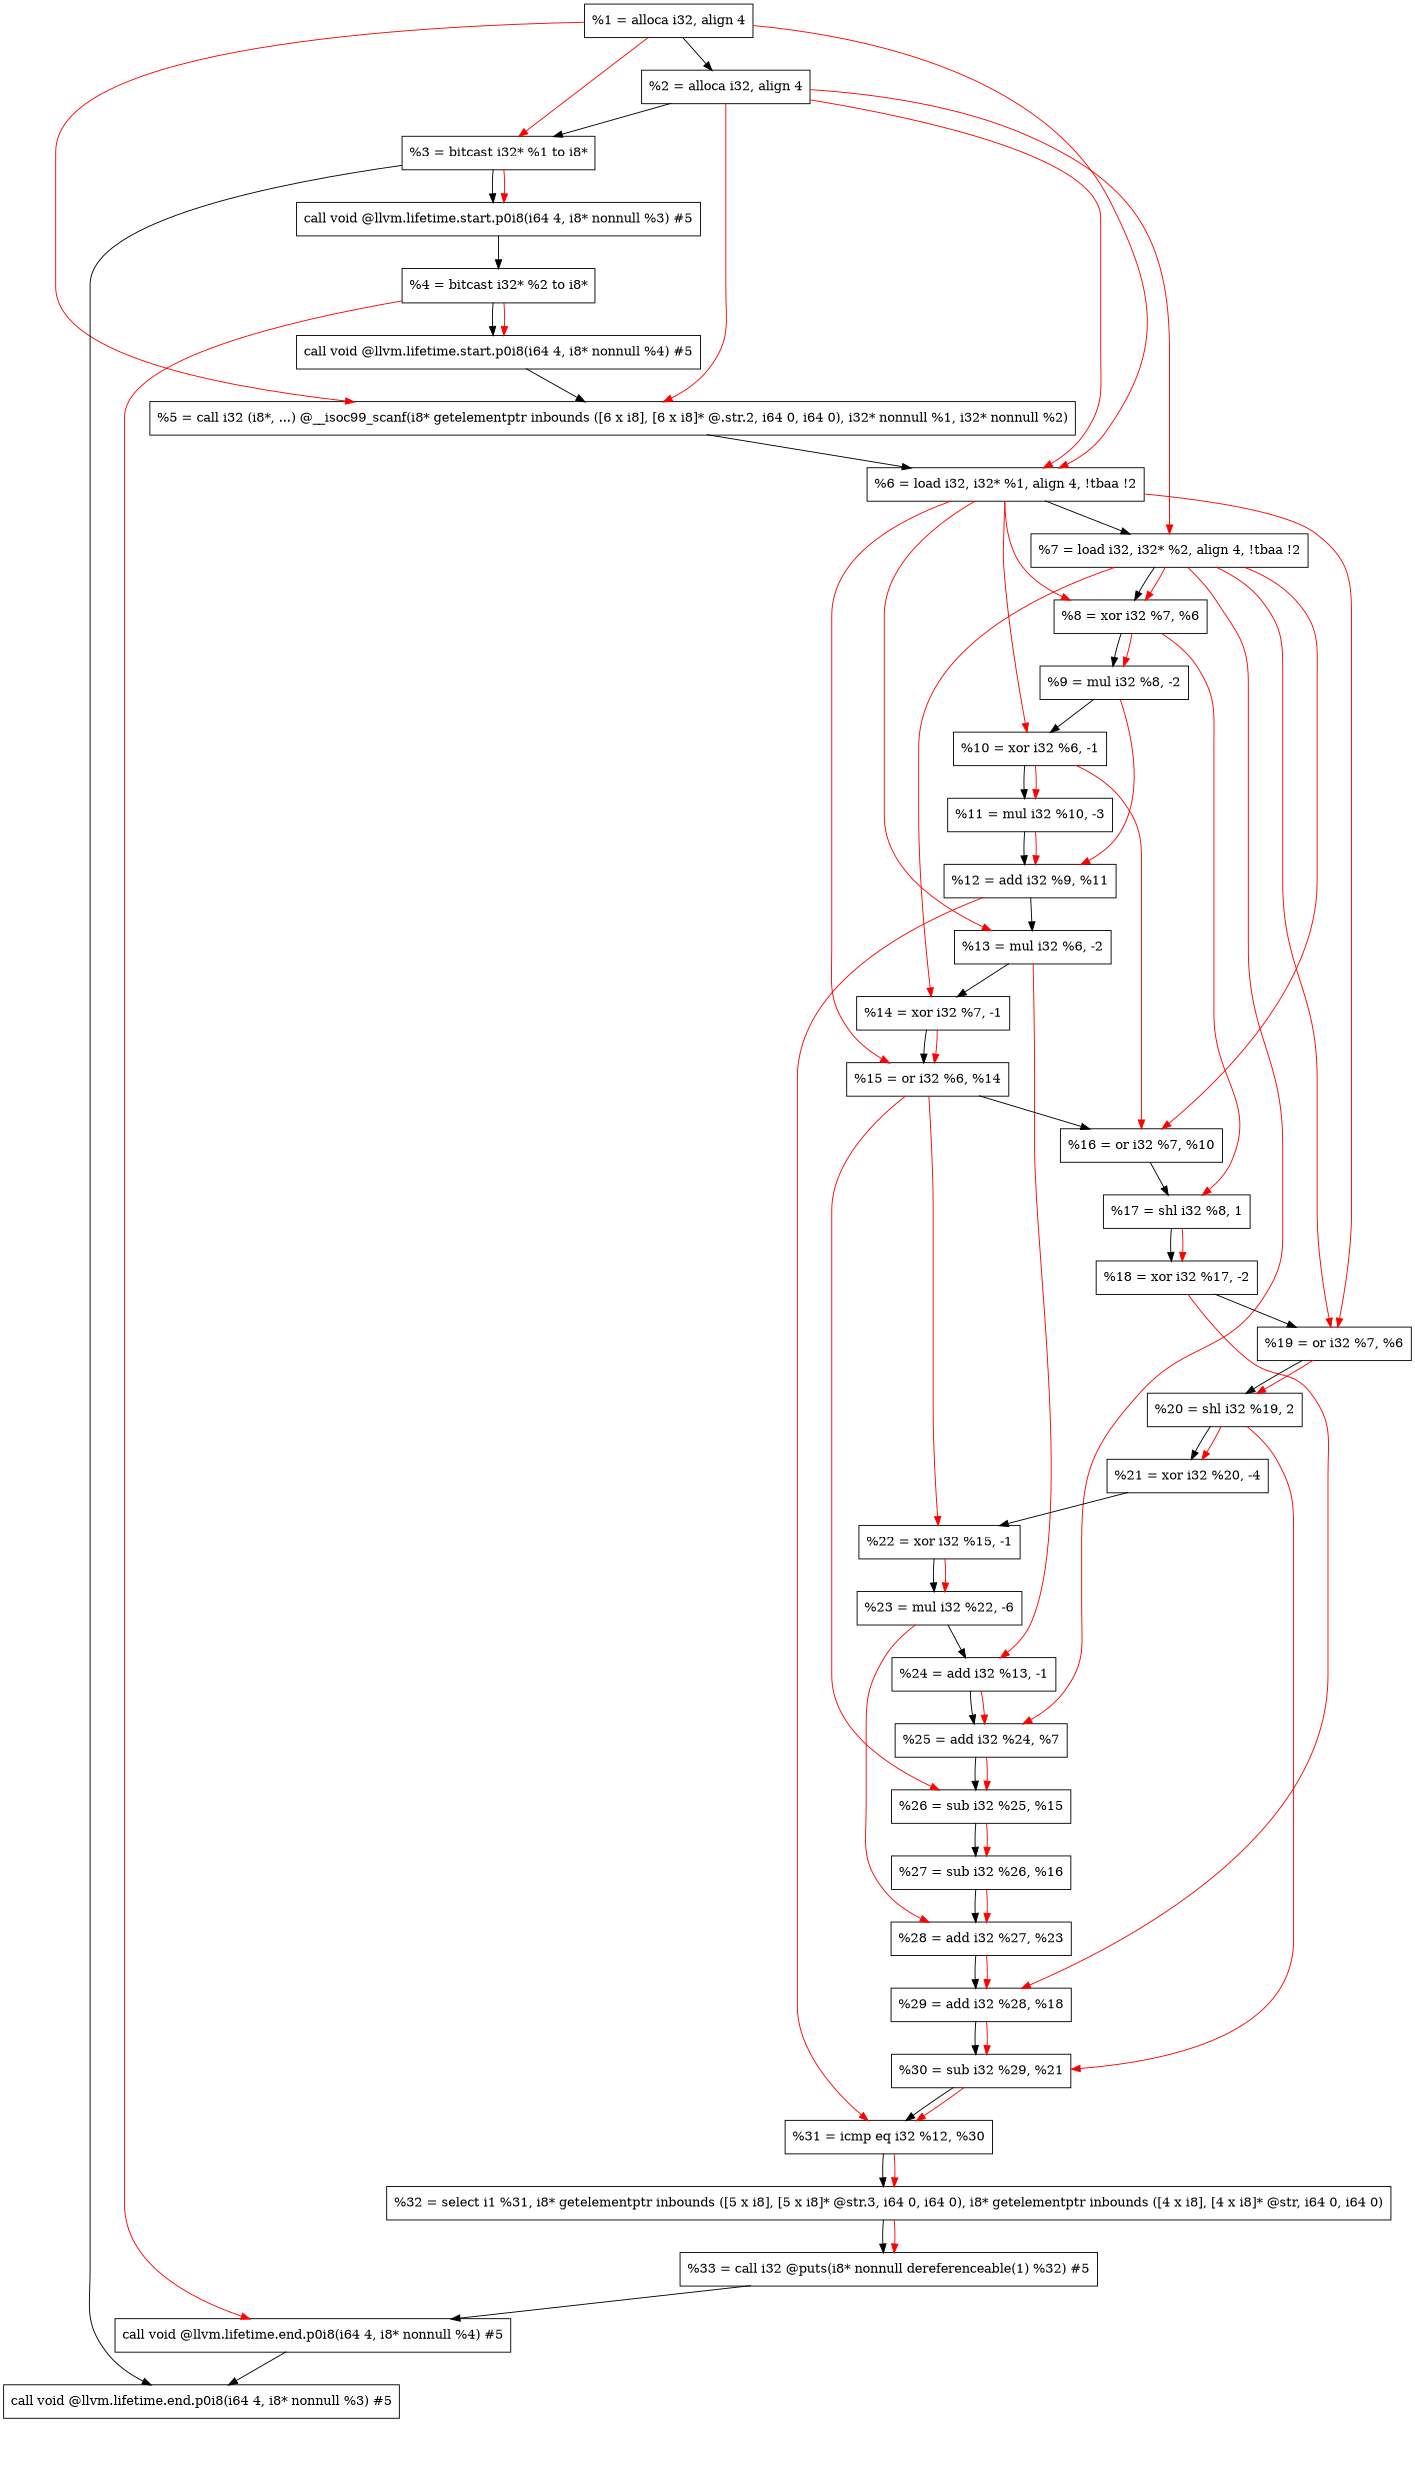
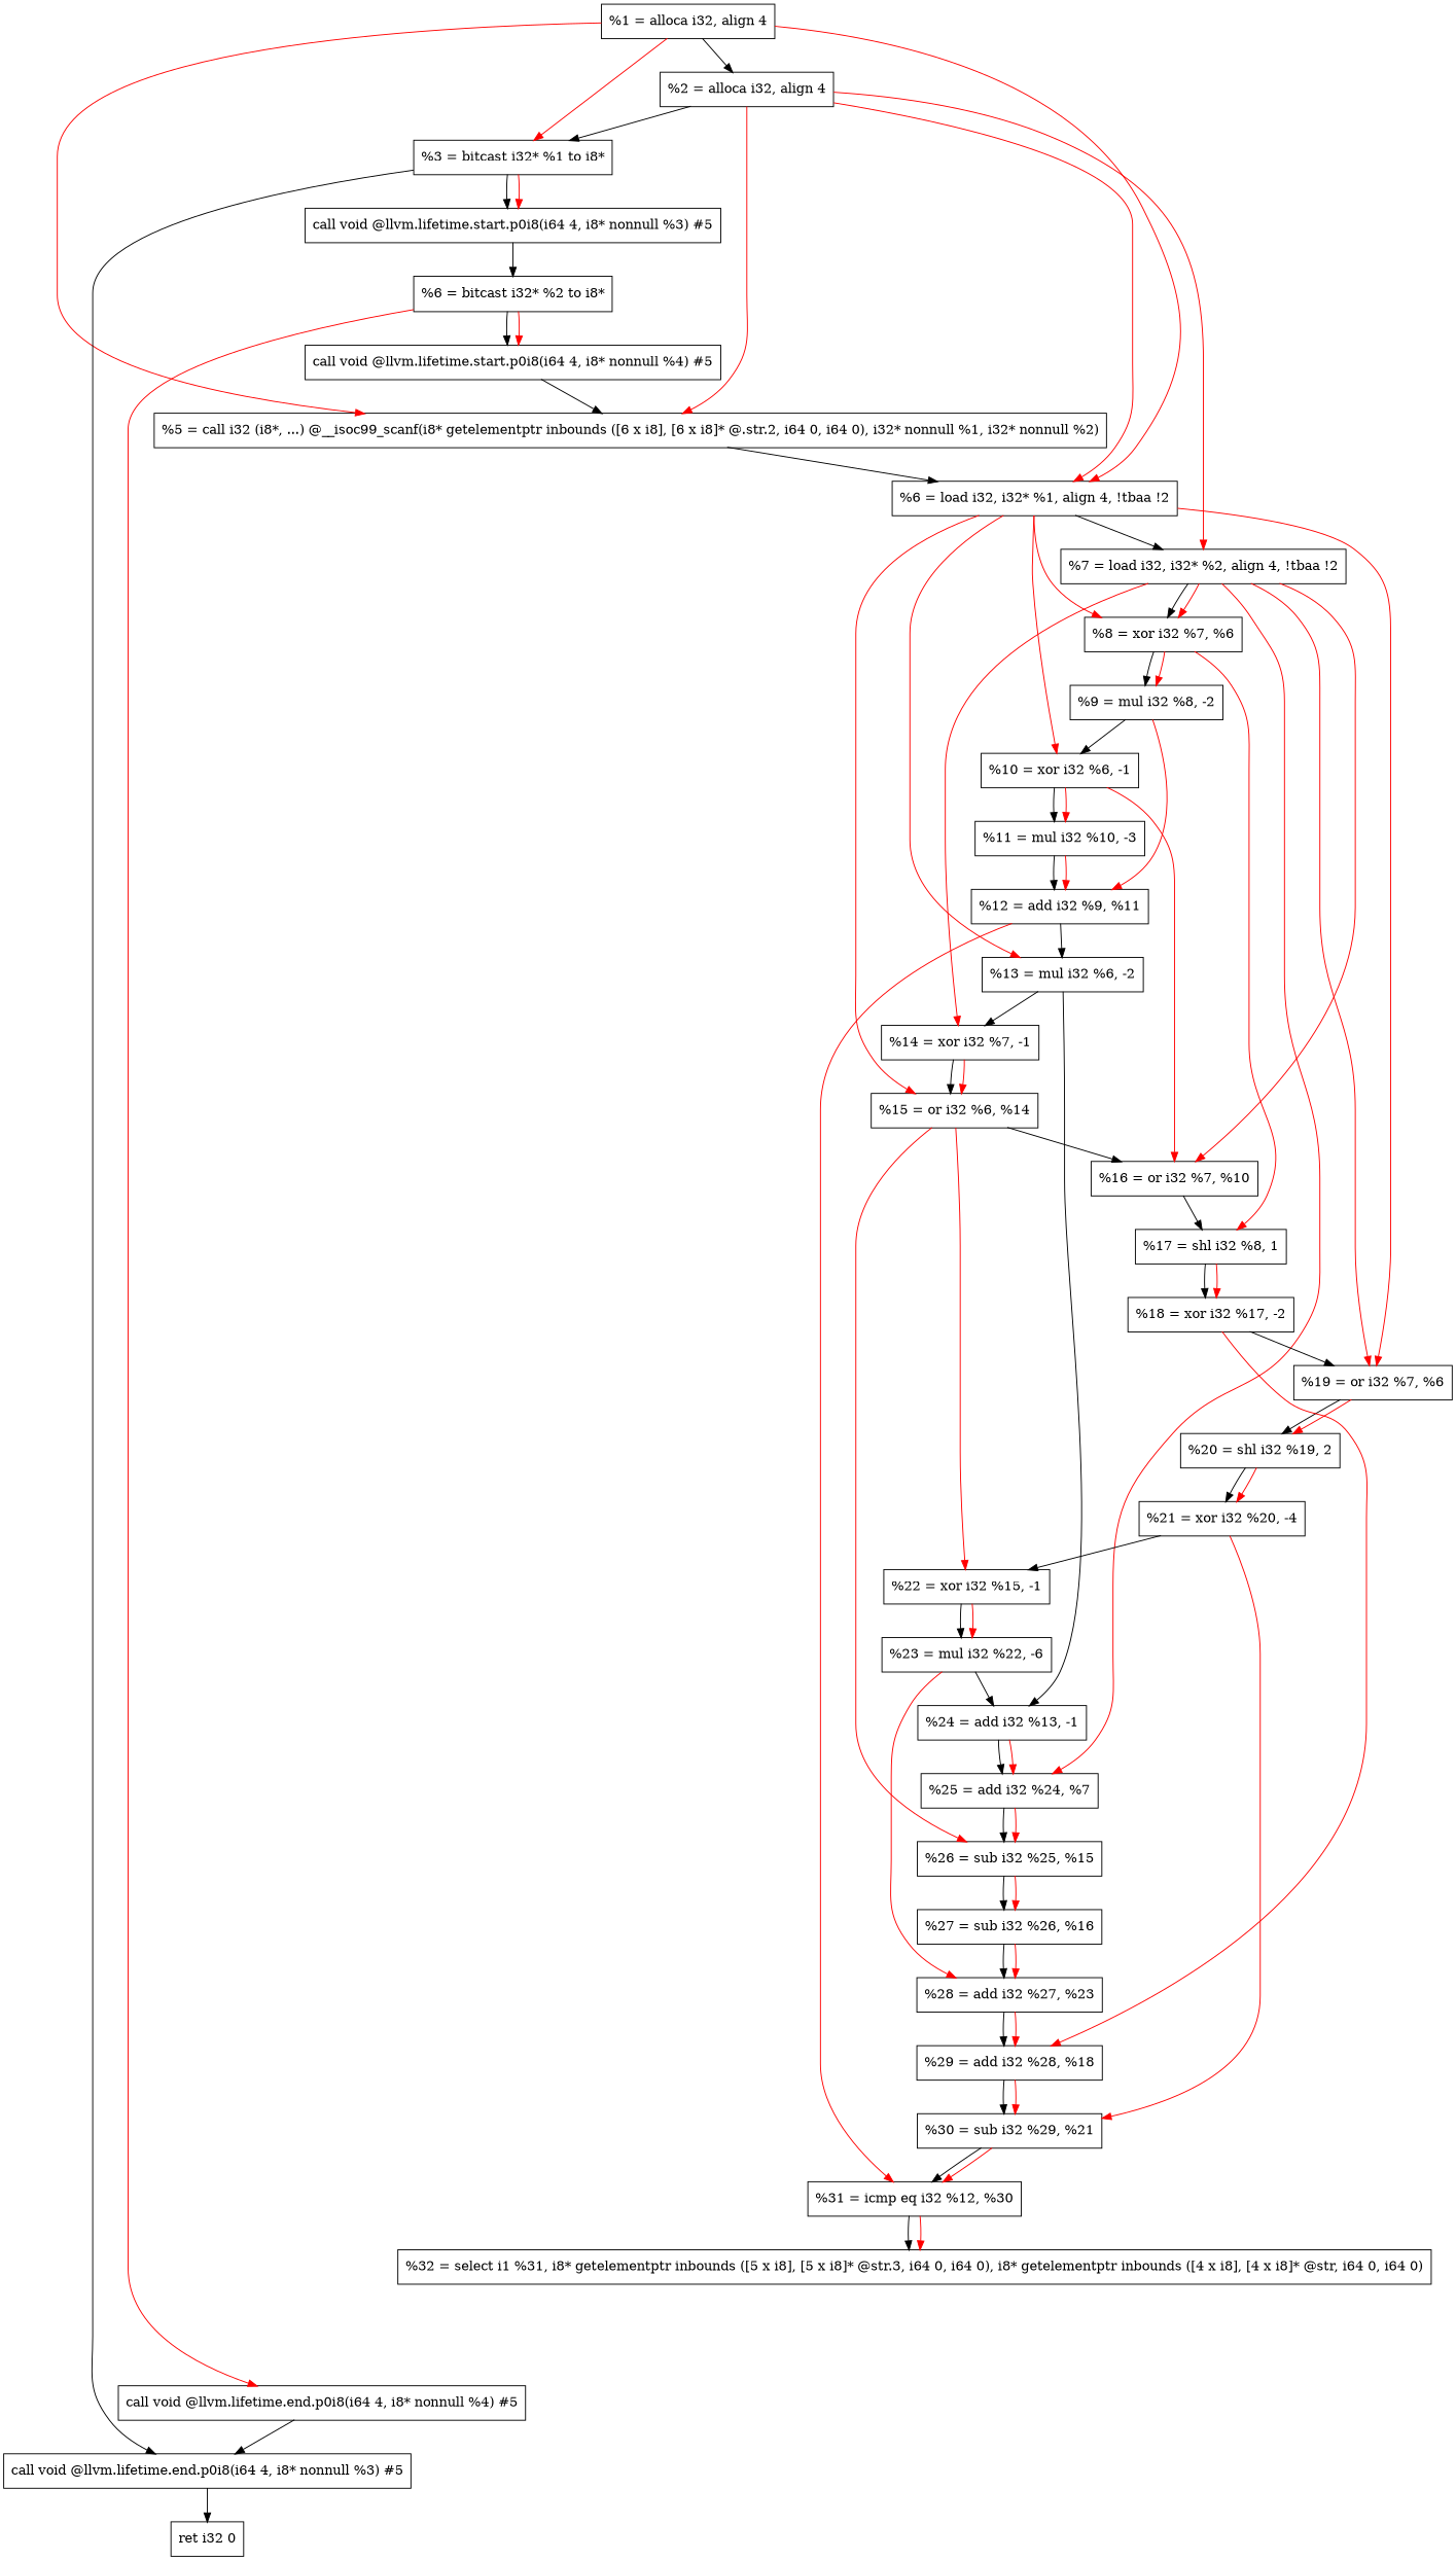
  digraph {
    node [shape=record]
    edge [color=red]
    n1 [label="  %1 = alloca i32, align 4"]
    n2 [label="  %2 = alloca i32, align 4"]
    n3 [label="  %3 = bitcast i32* %1 to i8*"]
    n4 [label="  %5 = call i32 (i8*, ...) @__isoc99_scanf(i8* getelementptr inbounds ([6 x i8], [6 x i8]* @.str.2, i64 0, i64 0), i32* nonnull %1, i32* nonnull %2)"]
    n5 [label="  %6 = load i32, i32* %1, align 4, !tbaa !2"]
    n6 [label="  %7 = load i32, i32* %2, align 4, !tbaa !2"]
    n7 [label="  call void @llvm.lifetime.start.p0i8(i64 4, i8* nonnull %3) #5"]
    n8 [label="  call void @llvm.lifetime.end.p0i8(i64 4, i8* nonnull %3) #5"]
    n9 [label="  %8 = xor i32 %7, %6"]
    n10 [label="  %10 = xor i32 %6, -1"]
    n11 [label="  %13 = mul i32 %6, -2"]
    n12 [label="  %15 = or i32 %6, %14"]
    n13 [label="  %19 = or i32 %7, %6"]
-   n14 [label="  %4 = bitcast i32* %2 to i8*"]
+   n14 [label="%6 = bitcast i32* %2 to i8*"]
    n15 [label="  call void @llvm.lifetime.start.p0i8(i64 4, i8* nonnull %4) #5"]
    n16 [label="  call void @llvm.lifetime.end.p0i8(i64 4, i8* nonnull %4) #5"]
    n17 [label="  %14 = xor i32 %7, -1"]
    n18 [label="  %16 = or i32 %7, %10"]
    n19 [label="  %25 = add i32 %24, %7"]
+   n20 [label="  ret i32 0"]
    n21 [label="  %9 = mul i32 %8, -2"]
    n22 [label="  %17 = shl i32 %8, 1"]
    n23 [label="  %11 = mul i32 %10, -3"]
    n24 [label="  %24 = add i32 %13, -1"]
    n25 [label="  %22 = xor i32 %15, -1"]
    n26 [label="  %26 = sub i32 %25, %15"]
    n27 [label="  %20 = shl i32 %19, 2"]
    n28 [label="  %12 = add i32 %9, %11"]
    n29 [label="  %18 = xor i32 %17, -2"]
    n30 [label="  %31 = icmp eq i32 %12, %30"]
    n31 [label="  %32 = select i1 %31, i8* getelementptr inbounds ([5 x i8], [5 x i8]* @str.3, i64 0, i64 0), i8* getelementptr inbounds ([4 x i8], [4 x i8]* @str, i64 0, i64 0)"]
    n32 [label="  %23 = mul i32 %22, -6"]
    n33 [label="  %27 = sub i32 %26, %16"]
    n34 [label="  %28 = add i32 %27, %23"]
    n35 [label="  %29 = add i32 %28, %18"]
    n36 [label="  %30 = sub i32 %29, %21"]
    n37 [label="  %21 = xor i32 %20, -4"]
-   n38 [label="  %33 = call i32 @puts(i8* nonnull dereferenceable(1) %32) #5"]
    n1 -> n2 [color=""]
    n1 -> n3
    n1 -> n4
    n1 -> n5
    n2 -> n3 [color=""]
    n2 -> n4
    n2 -> n5
    n2 -> n6
    n3 -> n7 [color=""]
    n3 -> n7
    n3 -> n8 [color=black]
    n4 -> n5 [color=""]
    n5 -> n6 [color=""]
    n5 -> n9
    n5 -> n10
    n5 -> n11
    n5 -> n12
    n5 -> n13
    n6 -> n9 [color=""]
    n6 -> n9
    n6 -> n13
    n6 -> n17
    n6 -> n18
    n6 -> n19
    n7 -> n14 [color=""]
+   n8 -> n20 [color=""]
    n9 -> n21 [color=""]
    n9 -> n21
    n9 -> n22
    n10 -> n18
    n10 -> n23 [color=""]
    n10 -> n23
    n11 -> n17 [color=""]
-   n11 -> n24
+   n11 -> n24 [color=black]
    n12 -> n18 [color=""]
    n12 -> n25
    n12 -> n26
    n13 -> n27 [color=""]
    n13 -> n27
    n14 -> n15 [color=""]
    n14 -> n15
    n14 -> n16
    n15 -> n4 [color=""]
    n16 -> n8 [color=""]
    n17 -> n12 [color=""]
    n17 -> n12
    n18 -> n22 [color=""]
    n19 -> n26 [color=""]
    n19 -> n26
    n21 -> n10 [color=""]
    n21 -> n28
    n22 -> n29 [color=""]
    n22 -> n29
    n23 -> n28 [color=""]
    n23 -> n28
    n24 -> n19 [color=""]
    n24 -> n19
    n25 -> n32 [color=""]
    n25 -> n32
    n26 -> n33 [color=""]
    n26 -> n33
    n27 -> n37 [color=""]
    n27 -> n37
    n28 -> n11 [color=""]
    n28 -> n30
    n29 -> n13 [color=""]
    n29 -> n35
    n30 -> n31 [color=""]
    n30 -> n31
-   n31 -> n38 [color=""]
-   n31 -> n38
    n32 -> n24 [color=""]
    n32 -> n34
    n33 -> n34 [color=""]
    n33 -> n34
    n34 -> n35 [color=""]
    n34 -> n35
    n35 -> n36 [color=""]
    n35 -> n36
    n36 -> n30 [color=""]
    n36 -> n30
    n37 -> n25 [color=""]
-   n27 -> n36
-   n38 -> n16 [color=""]
+   n37 -> n36
  }
